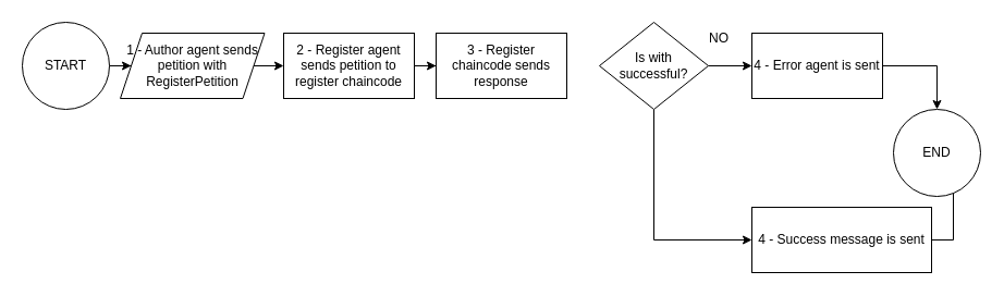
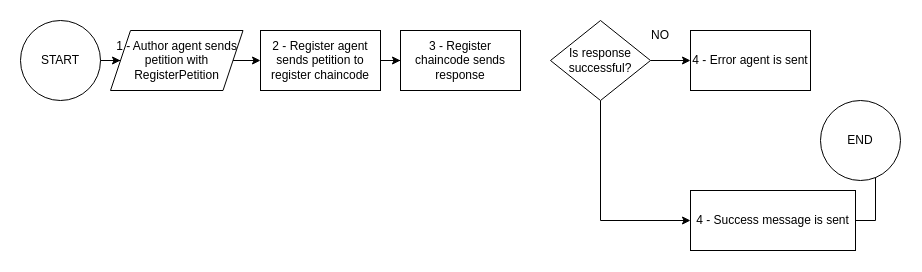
  <mxCell id="0" />
  <mxCell id="1" parent="0" />
  <mxCell id="2" style="edgeStyle=orthogonalEdgeStyle;rounded=0;orthogonalLoop=1;jettySize=auto;html=1;exitX=1;exitY=0.5;exitDx=0;exitDy=0;" parent="1" source="3" target="5" edge="1"><mxGeometry relative="1" as="geometry" /></mxCell>
  <mxCell id="3" value="START" style="ellipse;whiteSpace=wrap;html=1;aspect=fixed;" parent="1" vertex="1"><mxGeometry x="20" y="20" width="80" height="80" as="geometry" /></mxCell>
  <mxCell id="4" style="edgeStyle=orthogonalEdgeStyle;rounded=0;orthogonalLoop=1;jettySize=auto;html=1;exitX=1;exitY=0.5;exitDx=0;exitDy=0;entryX=0;entryY=0.5;entryDx=0;entryDy=0;" parent="1" source="5" target="7" edge="1"><mxGeometry relative="1" as="geometry" /></mxCell>
  <mxCell id="5" value="&lt;div&gt;1 - Author agent sends petition with RegisterPetition&lt;br&gt;&lt;/div&gt;" style="shape=parallelogram;perimeter=parallelogramPerimeter;whiteSpace=wrap;html=1;fixedSize=1;" parent="1" vertex="1"><mxGeometry x="110" y="30" width="132.5" height="60" as="geometry" /></mxCell>
  <mxCell id="6" style="edgeStyle=orthogonalEdgeStyle;rounded=0;orthogonalLoop=1;jettySize=auto;html=1;exitX=1;exitY=0.5;exitDx=0;exitDy=0;" parent="1" source="7" target="8" edge="1"><mxGeometry relative="1" as="geometry" /></mxCell>
  <mxCell id="7" value="2 - Register agent sends petition to register chaincode" style="rounded=0;whiteSpace=wrap;html=1;" parent="1" vertex="1"><mxGeometry x="260" y="30" width="120" height="60" as="geometry" /></mxCell>
  <mxCell id="8" value="3 - Register chaincode sends response" style="rounded=0;whiteSpace=wrap;html=1;" parent="1" vertex="1"><mxGeometry x="400" y="30" width="120" height="60" as="geometry" /></mxCell>
  <mxCell id="9" style="edgeStyle=orthogonalEdgeStyle;rounded=0;orthogonalLoop=1;jettySize=auto;html=1;exitX=1;exitY=0.5;exitDx=0;exitDy=0;" parent="1" source="11" target="13" edge="1"><mxGeometry relative="1" as="geometry" /></mxCell>
  <mxCell id="10" style="edgeStyle=orthogonalEdgeStyle;rounded=0;orthogonalLoop=1;jettySize=auto;html=1;exitX=0.5;exitY=1;exitDx=0;exitDy=0;entryX=0;entryY=0.5;entryDx=0;entryDy=0;" parent="1" source="11" target="15" edge="1"><mxGeometry relative="1" as="geometry"><mxPoint x="600" y="190" as="targetPoint" /></mxGeometry></mxCell>
- <mxCell id="11" value="Is with successful?" style="rhombus;whiteSpace=wrap;html=1;" parent="1" vertex="1"><mxGeometry x="550" y="20" width="100" height="80" as="geometry" /></mxCell>
- <mxCell id="12" style="edgeStyle=orthogonalEdgeStyle;rounded=0;orthogonalLoop=1;jettySize=auto;html=1;exitX=1;exitY=0.5;exitDx=0;exitDy=0;entryX=0.5;entryY=0;entryDx=0;entryDy=0;" parent="1" source="13" target="16" edge="1"><mxGeometry relative="1" as="geometry"><mxPoint x="920" y="100" as="targetPoint" /></mxGeometry></mxCell>
+ <mxCell id="11" value="Is response successful?" style="rhombus;whiteSpace=wrap;html=1;" parent="1" vertex="1"><mxGeometry x="550" y="20" width="100" height="80" as="geometry" /></mxCell>
  <mxCell id="13" value="4 - Error agent is sent" style="rounded=0;whiteSpace=wrap;html=1;" parent="1" vertex="1"><mxGeometry x="690" y="30" width="120" height="60" as="geometry" /></mxCell>
  <mxCell id="14" style="edgeStyle=orthogonalEdgeStyle;rounded=0;orthogonalLoop=1;jettySize=auto;html=1;exitX=1;exitY=0.5;exitDx=0;exitDy=0;entryX=0.5;entryY=1;entryDx=0;entryDy=0;" parent="1" source="15" target="16" edge="1"><mxGeometry relative="1" as="geometry"><mxPoint x="920" y="180" as="targetPoint" /></mxGeometry></mxCell>
  <mxCell id="15" value="4 - Success message is sent" style="rounded=0;whiteSpace=wrap;html=1;" parent="1" vertex="1"><mxGeometry x="690" y="190" width="165" height="60" as="geometry" /></mxCell>
  <mxCell id="16" value="END" style="ellipse;whiteSpace=wrap;html=1;aspect=fixed;" parent="1" vertex="1"><mxGeometry x="820" y="100" width="80" height="80" as="geometry" /></mxCell>
  <mxCell id="17" value="NO" style="text;html=1;strokeColor=none;fillColor=none;align=center;verticalAlign=middle;whiteSpace=wrap;rounded=0;" vertex="1" parent="1"><mxGeometry x="630" y="20" width="60" height="30" as="geometry" /></mxCell>
